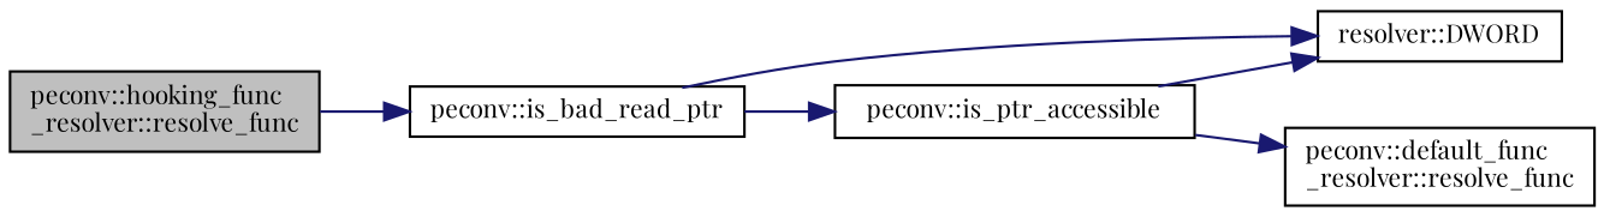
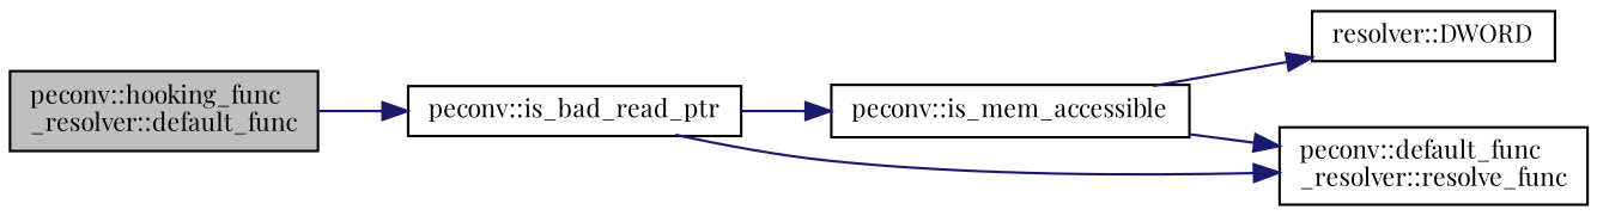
  digraph {
    fontname="Playfair Display"
    rankdir=LR
    node [color=black fillcolor=white fontname="Playfair Display" fontsize=10 shape=record style=filled]
    edge [color=midnightblue fontname="Playfair Display" fontsize=10 labelfontname=Helvetica labelfontsize=10 style=solid]
-   n1 [fillcolor=grey75 fontcolor=black height=0.2 label="peconv::hooking_func\l_resolver::resolve_func" width=0.4]
+   n1 [fillcolor=grey75 fontcolor=black height=0.2 label="peconv::hooking_func\l_resolver::default_func" width=0.4]
    n2 [height=0.2 label="peconv::is_bad_read_ptr" width=0.4]
    n3 [height=0.2 label="resolver::DWORD" width=0.4]
-   n4 [height=0.2 label="peconv::is_ptr_accessible" width=0.4]
+   n4 [height=0.2 label="peconv::is_mem_accessible" width=0.4]
    n5 [height=0.2 label="peconv::default_func\l_resolver::resolve_func" width=0.4]
    n1 -> n2
-   n2 -> n3
+   n2 -> n5
    n2 -> n4
    n4 -> n3
    n4 -> n5
  }
